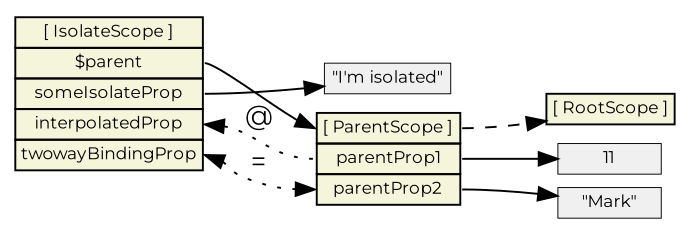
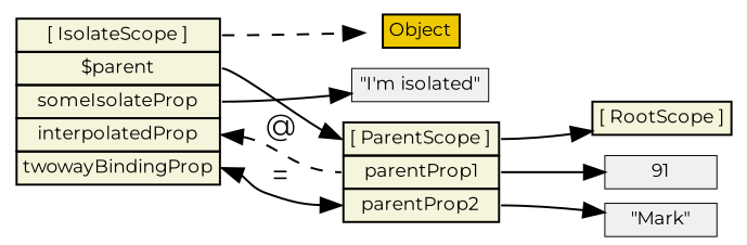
  digraph {
    nodesep=0.1
    rankdir=LR
    fontname=Montserrat
    node [fontname=Montserrat fontsize=9 margin="0.05, 0.04" penwidth=0.5 shape=plaintext]
    edge [tailport=proto fontname=Montserrat]
    n1 [height=0.2 label=<<table bgcolor="beige" border="0" cellborder="1" cellpadding="2" cellspacing="0">   <tr><td port="proto">[ RootScope ]</td></tr></table>>]
    n2 [height=0.2 label=<<table bgcolor="beige" border="0" cellborder="1" cellpadding="2" cellspacing="0">   <tr><td port="proto">[ ParentScope ]</td></tr>   <tr><td port="parentProp1">parentProp1</td></tr>   <tr><td port="parentProp2">parentProp2</td></tr>   </table>>]
-   n3 [fillcolor=gray94 height=0.2 label=11 shape=box style=filled]
+   n3 [fillcolor=gray94 height=0.2 label=91 shape=box style=filled]
    n4 [fillcolor=gray94 height=0.2 label="\"Mark\"" shape=box style=filled]
    n5 [height=0.2 label=<<table bgcolor="beige" border="0" cellborder="1" cellpadding="2" cellspacing="0">   <tr><td port="proto">[ IsolateScope ]</td></tr>   <tr><td port="parent">$parent</td></tr>   <tr><td port="someIsolateProp">someIsolateProp</td></tr>   <tr><td port="interpolatedProp">interpolatedProp</td></tr>   <tr><td port="twowayBindingProp">twowayBindingProp</td></tr>   </table>>]
+   n6 [height=0.2 label=<<table bgcolor="gold2" border="0" cellborder="1" cellpadding="2" cellspacing="0">   <tr><td port="proto">Object</td></tr>   </table>>]
    n7 [fillcolor=gray94 height=0.2 label="\"I'm isolated\"" shape=box style=filled]
-   n2 -> n1 [headport=proto style=dashed]
+   n2 -> n1 [headport=proto style=solid]
    n2 -> n3 [tailport=parentProp1]
    n2 -> n4 [tailport=parentProp2]
    n5 -> n2 [headport=proto tailport=parent]
-   n5 -> n2 [dir=back headport=parentProp1 label=<@> style=dotted tailport=interpolatedProp]
-   n5 -> n2 [dir=both headport=parentProp2 label=<=> style=dotted tailport=twowayBindingProp]
+   n5 -> n2 [dir=back headport=parentProp1 label=<@> style=dashed tailport=interpolatedProp]
+   n5 -> n2 [dir=both headport=parentProp2 label=<=> style=solid tailport=twowayBindingProp]
+   n5 -> n6 [style=dashed]
    n5 -> n7 [tailport=someIsolateProp]
  }
